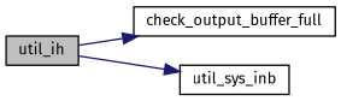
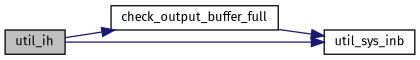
  digraph {
    fontname="Fira Sans"
    rankdir=LR
    node [color=black fillcolor=white fontname="Fira Sans" fontsize=10 shape=record style=filled]
    edge [color=midnightblue fontname="Fira Sans" fontsize=10 labelfontname=Helvetica labelfontsize=10 style=solid]
    n1 [fillcolor=grey75 fontcolor=black height=0.2 label=util_ih width=0.4]
    n2 [height=0.2 label=check_output_buffer_full width=0.4]
    n3 [height=0.2 label=util_sys_inb width=0.4]
    n1 -> n2
    n1 -> n3
+   n2 -> n3
  }
